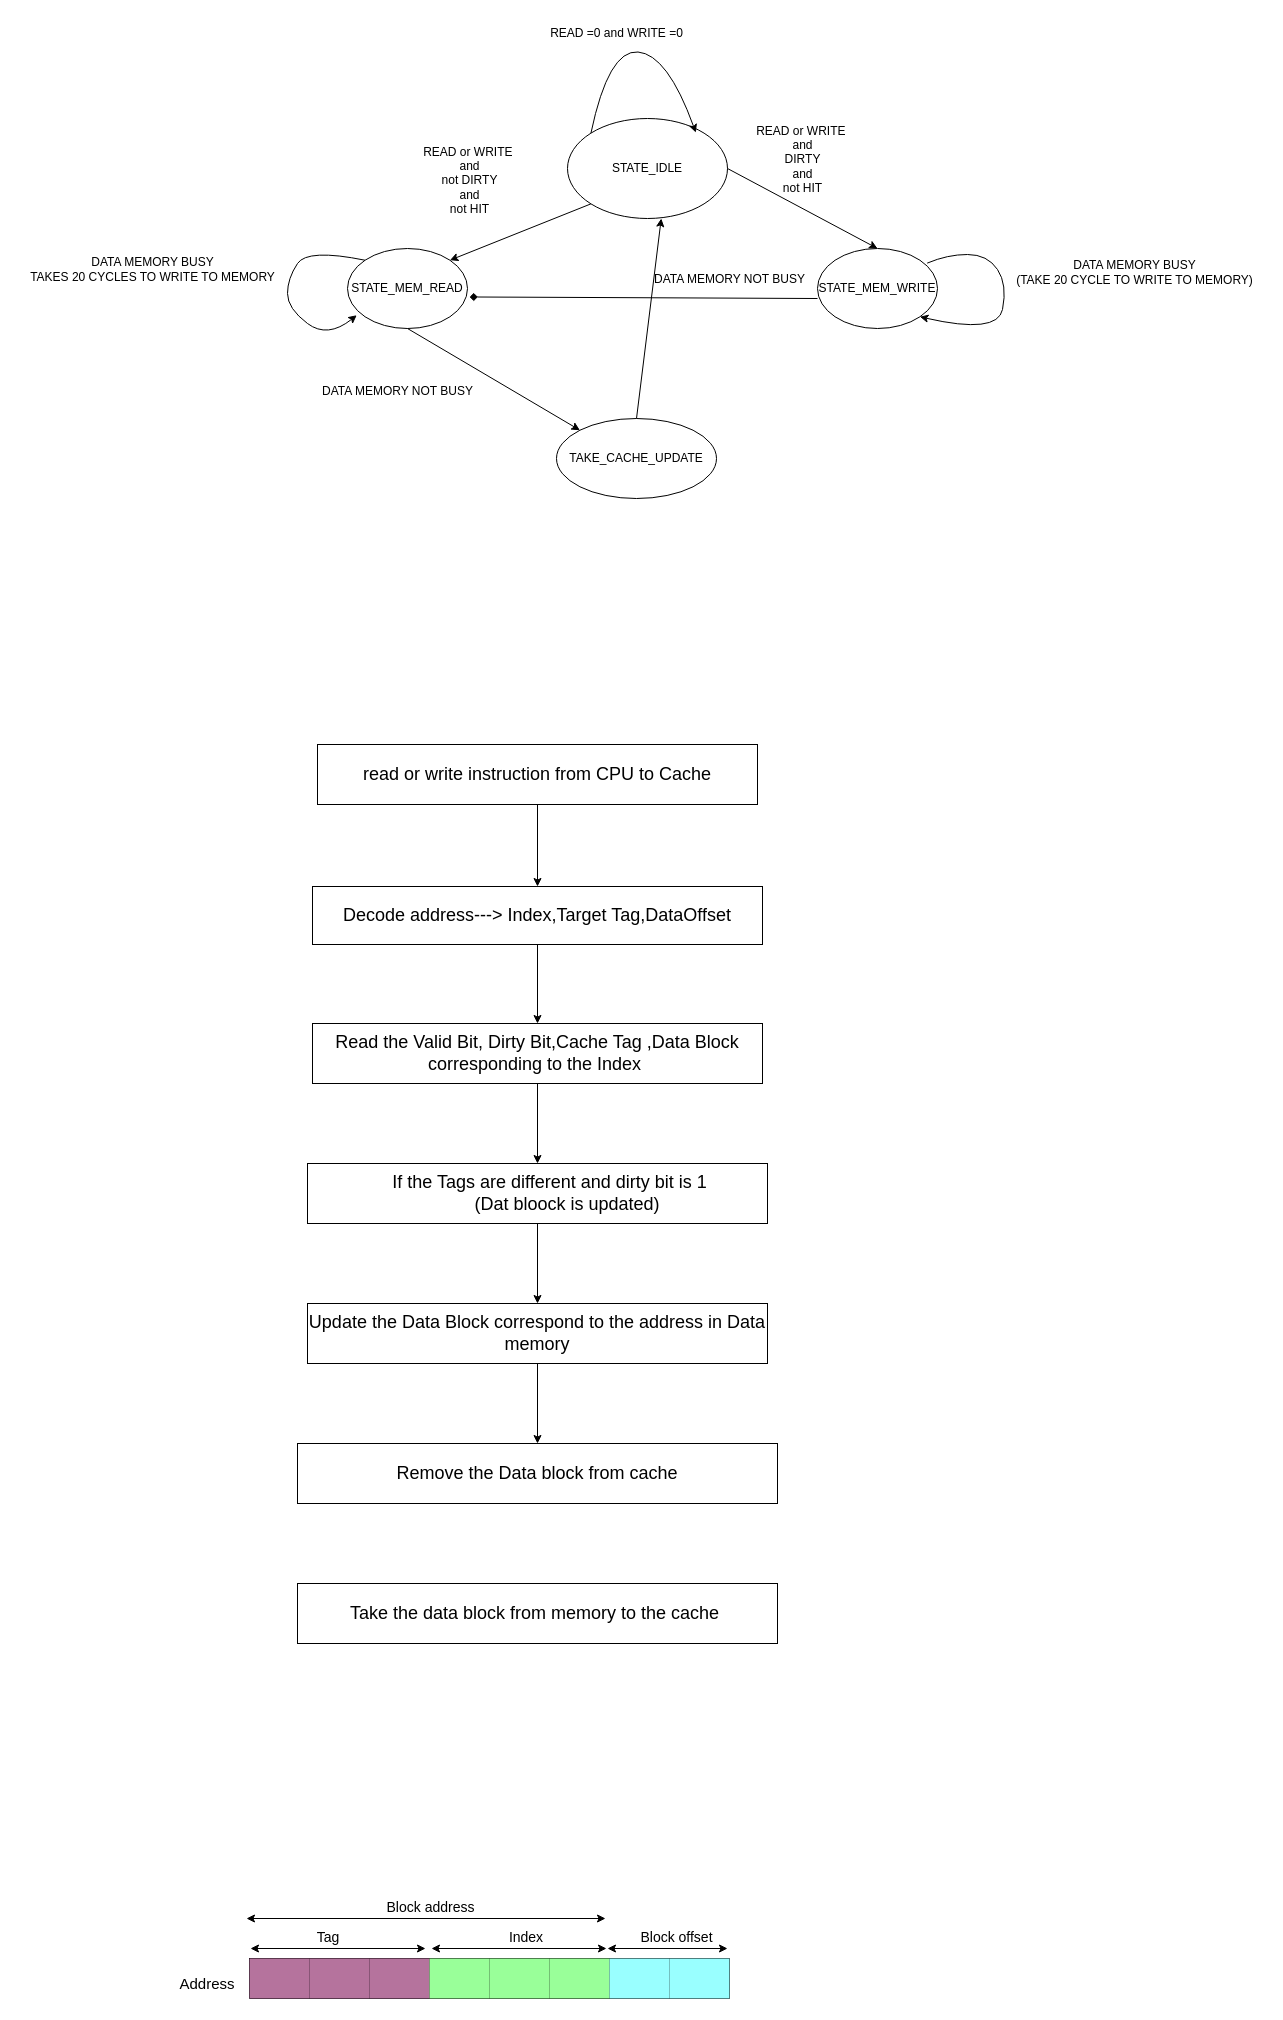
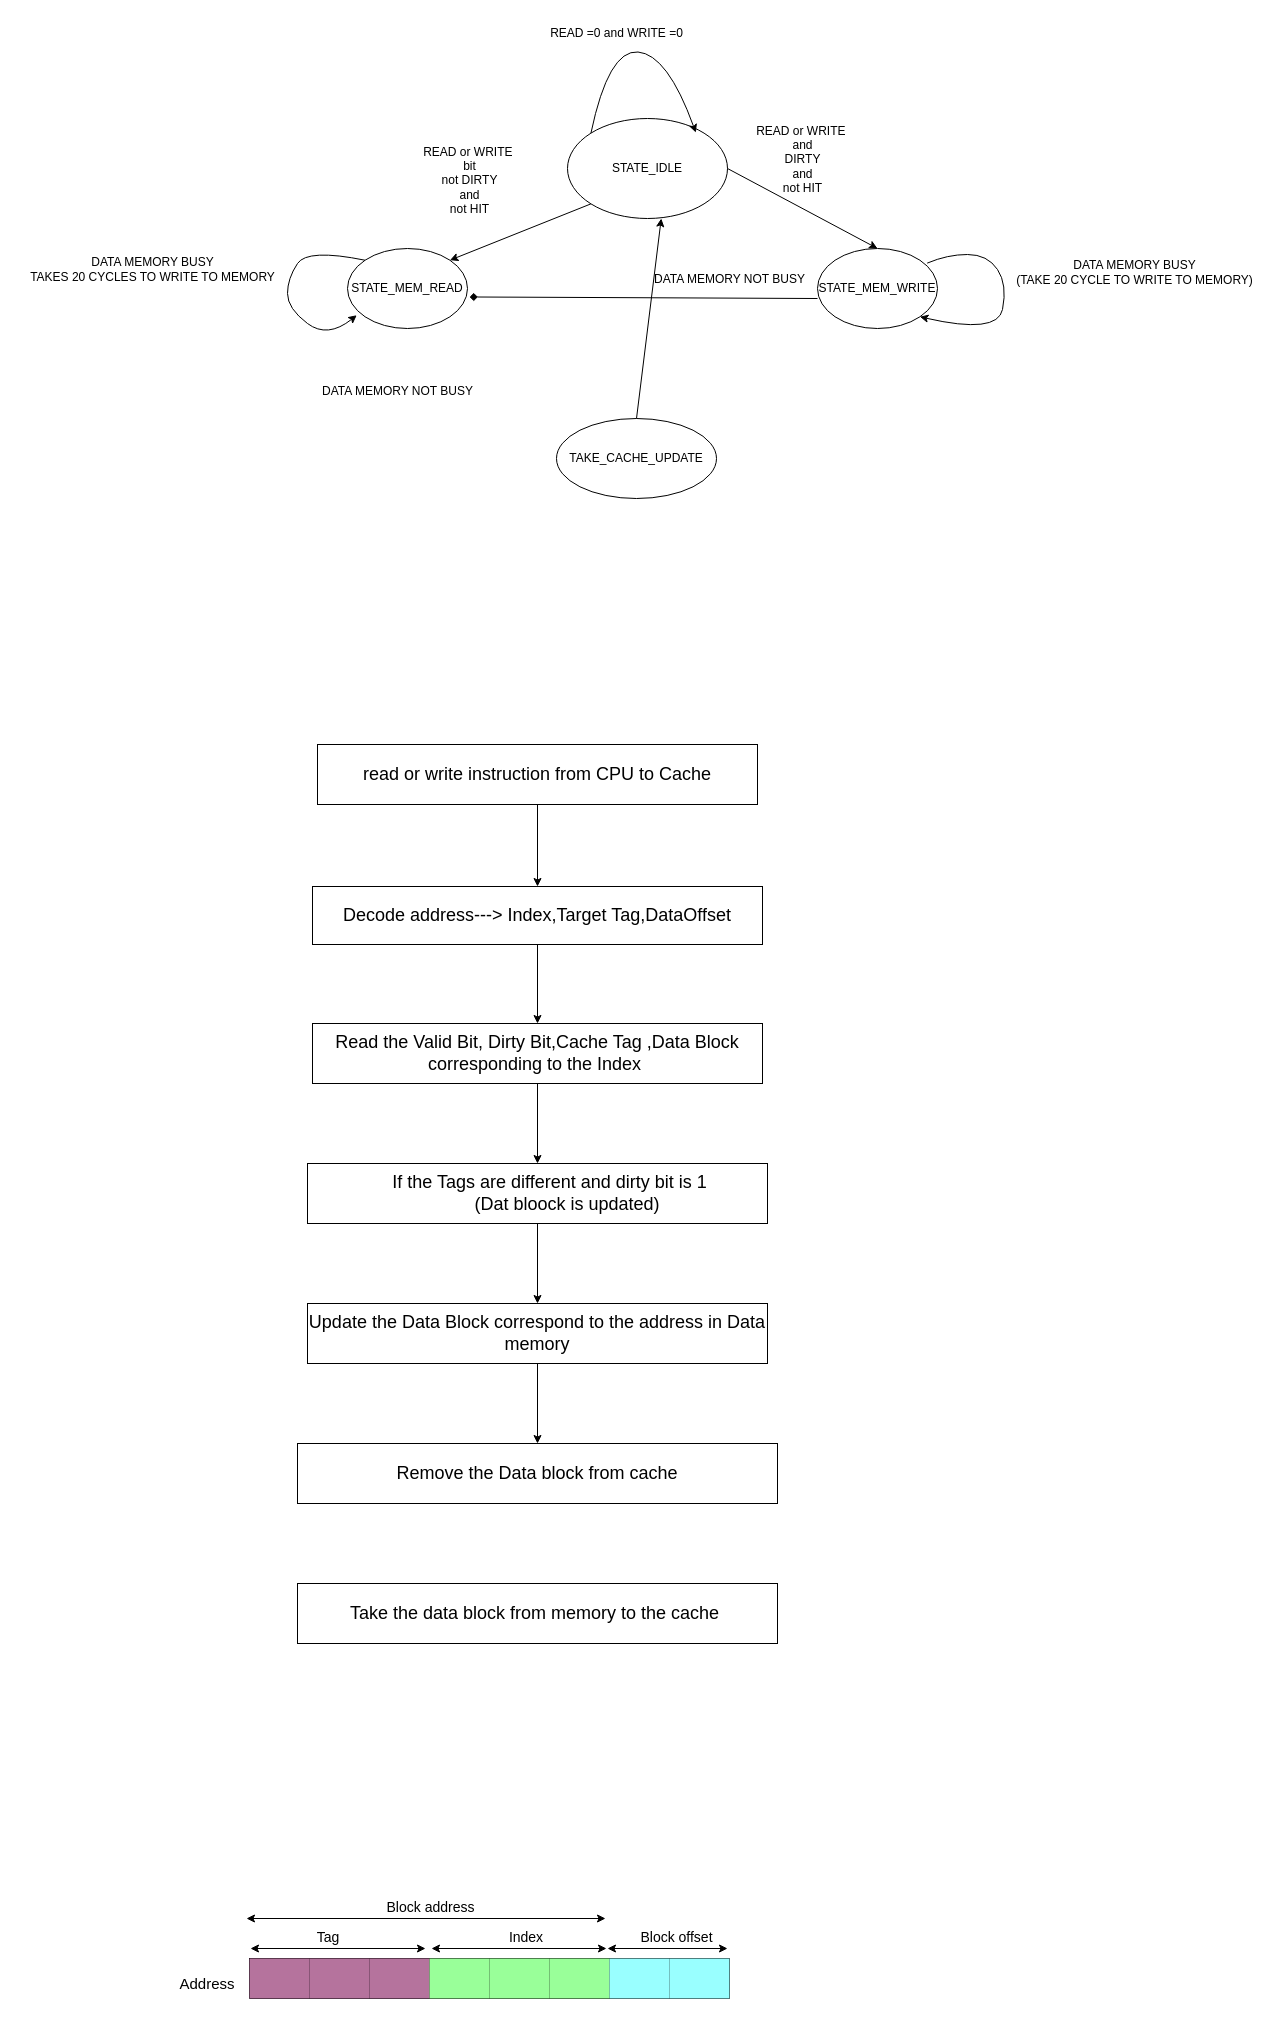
  <mxCell id="0" />
  <mxCell id="1" parent="0" />
  <mxCell id="2" value="STATE_IDLE" style="ellipse;whiteSpace=wrap;html=1;" parent="1" vertex="1"><mxGeometry x="567" y="118" width="160" height="100" as="geometry" /></mxCell>
  <mxCell id="3" value="STATE_MEM_READ" style="ellipse;whiteSpace=wrap;html=1;" parent="1" vertex="1"><mxGeometry x="347" y="248" width="120" height="80" as="geometry" /></mxCell>
  <mxCell id="4" value="STATE_MEM_WRITE" style="ellipse;whiteSpace=wrap;html=1;" parent="1" vertex="1"><mxGeometry x="817" y="248" width="120" height="80" as="geometry" /></mxCell>
  <mxCell id="5" value="TAKE_CACHE_UPDATE" style="ellipse;whiteSpace=wrap;html=1;" parent="1" vertex="1"><mxGeometry x="556" y="418" width="160" height="80" as="geometry" /></mxCell>
  <mxCell id="6" value="" style="endArrow=diamond;html=1;rounded=0;exitX=0;exitY=0.625;exitDx=0;exitDy=0;exitPerimeter=0;entryX=1.017;entryY=0.606;entryDx=0;entryDy=0;entryPerimeter=0;" parent="1" source="4" target="3" edge="1"><mxGeometry width="50" height="50" relative="1" as="geometry"><mxPoint x="637" y="468" as="sourcePoint" /><mxPoint x="687" y="418" as="targetPoint" /></mxGeometry></mxCell>
  <mxCell id="7" value="" style="endArrow=classic;html=1;rounded=0;exitX=0;exitY=1;exitDx=0;exitDy=0;entryX=1;entryY=0;entryDx=0;entryDy=0;" parent="1" source="2" target="3" edge="1"><mxGeometry width="50" height="50" relative="1" as="geometry"><mxPoint x="657" y="488" as="sourcePoint" /><mxPoint x="707" y="438" as="targetPoint" /></mxGeometry></mxCell>
- <mxCell id="8" value="" style="endArrow=classic;html=1;rounded=0;exitX=0.5;exitY=1;exitDx=0;exitDy=0;entryX=0;entryY=0;entryDx=0;entryDy=0;" parent="1" source="3" target="5" edge="1"><mxGeometry width="50" height="50" relative="1" as="geometry"><mxPoint x="657" y="488" as="sourcePoint" /><mxPoint x="707" y="438" as="targetPoint" /></mxGeometry></mxCell>
  <mxCell id="9" value="" style="endArrow=classic;html=1;rounded=0;exitX=0.5;exitY=0;exitDx=0;exitDy=0;entryX=0.586;entryY=1;entryDx=0;entryDy=0;entryPerimeter=0;" parent="1" source="5" target="2" edge="1"><mxGeometry width="50" height="50" relative="1" as="geometry"><mxPoint x="657" y="488" as="sourcePoint" /><mxPoint x="707" y="438" as="targetPoint" /></mxGeometry></mxCell>
  <mxCell id="10" value="" style="endArrow=classic;html=1;rounded=0;exitX=1;exitY=0.5;exitDx=0;exitDy=0;entryX=0.5;entryY=0;entryDx=0;entryDy=0;" parent="1" source="2" target="4" edge="1"><mxGeometry width="50" height="50" relative="1" as="geometry"><mxPoint x="647" y="418" as="sourcePoint" /><mxPoint x="697" y="368" as="targetPoint" /></mxGeometry></mxCell>
- <mxCell id="11" value="READ or WRITE&amp;nbsp;&lt;div&gt;and&lt;/div&gt;&lt;div&gt;not DIRTY&lt;/div&gt;&lt;div&gt;and&lt;/div&gt;&lt;div&gt;not HIT&lt;/div&gt;" style="text;html=1;align=center;verticalAlign=middle;resizable=0;points=[];autosize=1;strokeColor=none;fillColor=none;" parent="1" vertex="1"><mxGeometry x="409" y="135" width="120" height="90" as="geometry" /></mxCell>
+ <mxCell id="11" value="READ or WRITE&amp;nbsp;&lt;div&gt;bit&lt;/div&gt;&lt;div&gt;not DIRTY&lt;/div&gt;&lt;div&gt;and&lt;/div&gt;&lt;div&gt;not HIT&lt;/div&gt;" style="text;html=1;align=center;verticalAlign=middle;resizable=0;points=[];autosize=1;strokeColor=none;fillColor=none;" parent="1" vertex="1"><mxGeometry x="409" y="135" width="120" height="90" as="geometry" /></mxCell>
  <mxCell id="12" value="READ or WRITE&amp;nbsp;&lt;div&gt;and&lt;/div&gt;&lt;div&gt;&lt;span style=&quot;background-color: transparent; color: light-dark(rgb(0, 0, 0), rgb(255, 255, 255));&quot;&gt;DIRTY&lt;/span&gt;&lt;/div&gt;&lt;div&gt;and&lt;/div&gt;&lt;div&gt;not HIT&lt;/div&gt;" style="text;html=1;align=center;verticalAlign=middle;resizable=0;points=[];autosize=1;strokeColor=none;fillColor=none;" parent="1" vertex="1"><mxGeometry x="742" y="114" width="120" height="90" as="geometry" /></mxCell>
  <mxCell id="13" value="DATA MEMORY NOT BUSY" style="text;html=1;align=center;verticalAlign=middle;resizable=0;points=[];autosize=1;strokeColor=none;fillColor=none;" parent="1" vertex="1"><mxGeometry x="312" y="376" width="170" height="30" as="geometry" /></mxCell>
  <mxCell id="14" value="" style="curved=1;endArrow=classic;html=1;rounded=0;exitX=0;exitY=0;exitDx=0;exitDy=0;entryX=0.077;entryY=0.834;entryDx=0;entryDy=0;entryPerimeter=0;" parent="1" source="3" target="3" edge="1"><mxGeometry width="50" height="50" relative="1" as="geometry"><mxPoint x="407" y="328" as="sourcePoint" /><mxPoint x="337" y="338" as="targetPoint" /><Array as="points"><mxPoint x="307" y="248" /><mxPoint x="287" y="278" /><mxPoint x="287" y="308" /><mxPoint x="327" y="338" /></Array></mxGeometry></mxCell>
  <mxCell id="15" value="DATA MEMORY BUSY&lt;div&gt;TAKES 20 CYCLES TO WRITE TO MEMORY&lt;/div&gt;" style="text;html=1;align=center;verticalAlign=middle;resizable=0;points=[];autosize=1;strokeColor=none;fillColor=none;" parent="1" vertex="1"><mxGeometry x="20" y="248" width="263" height="41" as="geometry" /></mxCell>
  <mxCell id="16" value="" style="curved=1;endArrow=classic;html=1;rounded=0;exitX=0.914;exitY=0.183;exitDx=0;exitDy=0;exitPerimeter=0;entryX=1;entryY=1;entryDx=0;entryDy=0;" parent="1" source="4" target="4" edge="1"><mxGeometry width="50" height="50" relative="1" as="geometry"><mxPoint x="857" y="264" as="sourcePoint" /><mxPoint x="907" y="214" as="targetPoint" /><Array as="points"><mxPoint x="947" y="254" /><mxPoint x="987" y="254" /><mxPoint x="1007" y="284" /><mxPoint x="997" y="334" /></Array></mxGeometry></mxCell>
  <mxCell id="17" value="DATA MEMORY BUSY&lt;div&gt;(TAKE 20 CYCLE TO WRITE TO MEMORY)&lt;/div&gt;" style="text;html=1;align=center;verticalAlign=middle;resizable=0;points=[];autosize=1;strokeColor=none;fillColor=none;" parent="1" vertex="1"><mxGeometry x="1006" y="251" width="255" height="41" as="geometry" /></mxCell>
  <mxCell id="18" value="" style="edgeStyle=orthogonalEdgeStyle;rounded=0;orthogonalLoop=1;jettySize=auto;html=1;" parent="1" source="19" target="21" edge="1"><mxGeometry relative="1" as="geometry" /></mxCell>
  <mxCell id="19" value="&lt;font style=&quot;font-size: 18px;&quot;&gt;read or write instruction from CPU to Cache&lt;/font&gt;" style="rounded=0;whiteSpace=wrap;html=1;" parent="1" vertex="1"><mxGeometry x="317" y="744" width="440" height="60" as="geometry" /></mxCell>
  <mxCell id="20" value="" style="edgeStyle=orthogonalEdgeStyle;rounded=0;orthogonalLoop=1;jettySize=auto;html=1;" parent="1" source="21" target="23" edge="1"><mxGeometry relative="1" as="geometry" /></mxCell>
  <mxCell id="21" value="&lt;font style=&quot;font-size: 18px;&quot;&gt;Decode address---&amp;gt; Index,Target Tag,DataOffset&lt;/font&gt;" style="whiteSpace=wrap;html=1;rounded=0;" parent="1" vertex="1"><mxGeometry x="312" y="886" width="450" height="58" as="geometry" /></mxCell>
  <mxCell id="22" value="" style="edgeStyle=orthogonalEdgeStyle;rounded=0;orthogonalLoop=1;jettySize=auto;html=1;" parent="1" source="23" target="25" edge="1"><mxGeometry relative="1" as="geometry" /></mxCell>
  <mxCell id="23" value="&lt;font style=&quot;font-size: 18px;&quot;&gt;Read the Valid Bit, Dirty Bit,Cache Tag ,Data Block corresponding to the Index&amp;nbsp;&lt;/font&gt;" style="whiteSpace=wrap;html=1;rounded=0;" parent="1" vertex="1"><mxGeometry x="312" y="1023" width="450" height="60" as="geometry" /></mxCell>
  <mxCell id="24" value="" style="edgeStyle=orthogonalEdgeStyle;rounded=0;orthogonalLoop=1;jettySize=auto;html=1;" parent="1" source="25" target="27" edge="1"><mxGeometry relative="1" as="geometry" /></mxCell>
  <mxCell id="25" value="&lt;font style=&quot;font-size: 18px;&quot;&gt;&amp;nbsp; &amp;nbsp; &amp;nbsp; &amp;nbsp; &amp;nbsp; &amp;nbsp; &amp;nbsp; &amp;nbsp; If the Tags are different and dirty bit is 1&amp;nbsp; &amp;nbsp; &amp;nbsp; &amp;nbsp; &amp;nbsp; &amp;nbsp; &amp;nbsp; &amp;nbsp; &amp;nbsp; &amp;nbsp; &amp;nbsp; &amp;nbsp; (Dat bloock is updated)&lt;/font&gt;" style="whiteSpace=wrap;html=1;rounded=0;" parent="1" vertex="1"><mxGeometry x="307" y="1163" width="460" height="60" as="geometry" /></mxCell>
  <mxCell id="26" value="" style="edgeStyle=orthogonalEdgeStyle;rounded=0;orthogonalLoop=1;jettySize=auto;html=1;" parent="1" source="27" target="28" edge="1"><mxGeometry relative="1" as="geometry" /></mxCell>
  <mxCell id="27" value="&lt;font style=&quot;font-size: 18px;&quot;&gt;Update the Data Block correspond to the address in Data memory&lt;/font&gt;" style="whiteSpace=wrap;html=1;rounded=0;" parent="1" vertex="1"><mxGeometry x="307" y="1303" width="460" height="60" as="geometry" /></mxCell>
  <mxCell id="28" value="&lt;font style=&quot;font-size: 18px;&quot;&gt;Remove the Data block from cache&lt;/font&gt;" style="whiteSpace=wrap;html=1;rounded=0;" parent="1" vertex="1"><mxGeometry x="297" y="1443" width="480" height="60" as="geometry" /></mxCell>
  <mxCell id="29" value="&lt;font style=&quot;font-size: 18px;&quot;&gt;Take the data block from memory to the cache&amp;nbsp;&lt;/font&gt;" style="whiteSpace=wrap;html=1;rounded=0;" parent="1" vertex="1"><mxGeometry x="297" y="1583" width="480" height="60" as="geometry" /></mxCell>
  <mxCell id="30" value="" style="shape=table;startSize=0;container=1;collapsible=0;childLayout=tableLayout;" parent="1" vertex="1"><mxGeometry x="249" y="1958" width="480" height="40" as="geometry" /></mxCell>
  <mxCell id="31" value="" style="shape=tableRow;horizontal=0;startSize=0;swimlaneHead=0;swimlaneBody=0;strokeColor=inherit;top=0;left=0;bottom=0;right=0;collapsible=0;dropTarget=0;fillColor=none;points=[[0,0.5],[1,0.5]];portConstraint=eastwest;" parent="30" vertex="1"><mxGeometry width="480" height="40" as="geometry" /></mxCell>
  <mxCell id="32" value="" style="shape=partialRectangle;html=1;whiteSpace=wrap;connectable=0;strokeColor=#82b366;overflow=hidden;fillColor=#B5739D;top=0;left=0;bottom=0;right=0;pointerEvents=1;" parent="31" vertex="1"><mxGeometry width="60" height="40" as="geometry"><mxRectangle width="60" height="40" as="alternateBounds" /></mxGeometry></mxCell>
  <mxCell id="33" value="" style="shape=partialRectangle;html=1;whiteSpace=wrap;connectable=0;strokeColor=#82b366;overflow=hidden;fillColor=#B5739D;top=0;left=0;bottom=0;right=0;pointerEvents=1;" parent="31" vertex="1"><mxGeometry x="60" width="60" height="40" as="geometry"><mxRectangle width="60" height="40" as="alternateBounds" /></mxGeometry></mxCell>
  <mxCell id="34" value="" style="shape=partialRectangle;html=1;whiteSpace=wrap;connectable=0;strokeColor=#82b366;overflow=hidden;fillColor=#B5739D;top=0;left=0;bottom=0;right=0;pointerEvents=1;" parent="31" vertex="1"><mxGeometry x="120" width="60" height="40" as="geometry"><mxRectangle width="60" height="40" as="alternateBounds" /></mxGeometry></mxCell>
  <mxCell id="35" value="" style="shape=partialRectangle;html=1;whiteSpace=wrap;connectable=0;strokeColor=#d6b656;overflow=hidden;fillColor=#99FF99;top=0;left=0;bottom=0;right=0;pointerEvents=1;" parent="31" vertex="1"><mxGeometry x="180" width="60" height="40" as="geometry"><mxRectangle width="60" height="40" as="alternateBounds" /></mxGeometry></mxCell>
  <mxCell id="36" value="" style="shape=partialRectangle;html=1;whiteSpace=wrap;connectable=0;strokeColor=#d6b656;overflow=hidden;fillColor=#99FF99;top=0;left=0;bottom=0;right=0;pointerEvents=1;" parent="31" vertex="1"><mxGeometry x="240" width="60" height="40" as="geometry"><mxRectangle width="60" height="40" as="alternateBounds" /></mxGeometry></mxCell>
  <mxCell id="37" value="" style="shape=partialRectangle;html=1;whiteSpace=wrap;connectable=0;strokeColor=#d6b656;overflow=hidden;fillColor=#99FF99;top=0;left=0;bottom=0;right=0;pointerEvents=1;" parent="31" vertex="1"><mxGeometry x="300" width="60" height="40" as="geometry"><mxRectangle width="60" height="40" as="alternateBounds" /></mxGeometry></mxCell>
  <mxCell id="38" value="" style="shape=partialRectangle;html=1;whiteSpace=wrap;connectable=0;strokeColor=#6c8ebf;overflow=hidden;fillColor=#99FFFF;top=0;left=0;bottom=0;right=0;pointerEvents=1;" parent="31" vertex="1"><mxGeometry x="360" width="60" height="40" as="geometry"><mxRectangle width="60" height="40" as="alternateBounds" /></mxGeometry></mxCell>
  <mxCell id="39" value="" style="shape=partialRectangle;html=1;whiteSpace=wrap;connectable=0;overflow=hidden;top=0;left=0;bottom=0;right=0;pointerEvents=1;fillColor=#99FFFF;strokeColor=#6c8ebf;" parent="31" vertex="1"><mxGeometry x="420" width="60" height="40" as="geometry"><mxRectangle width="60" height="40" as="alternateBounds" /></mxGeometry></mxCell>
  <mxCell id="40" value="&lt;font style=&quot;font-size: 15px;&quot;&gt;Address&lt;/font&gt;" style="text;html=1;align=center;verticalAlign=middle;whiteSpace=wrap;rounded=0;" parent="1" vertex="1"><mxGeometry x="177" y="1968" width="60" height="30" as="geometry" /></mxCell>
  <mxCell id="41" value="" style="endArrow=classic;startArrow=classic;html=1;rounded=0;edgeStyle=orthogonalEdgeStyle;" parent="1" edge="1"><mxGeometry width="50" height="50" relative="1" as="geometry"><mxPoint x="250" y="1948" as="sourcePoint" /><mxPoint x="425" y="1948" as="targetPoint" /></mxGeometry></mxCell>
  <mxCell id="42" value="" style="endArrow=classic;startArrow=classic;html=1;rounded=0;edgeStyle=orthogonalEdgeStyle;" parent="1" edge="1"><mxGeometry width="50" height="50" relative="1" as="geometry"><mxPoint x="431" y="1948" as="sourcePoint" /><mxPoint x="606" y="1948" as="targetPoint" /></mxGeometry></mxCell>
  <mxCell id="43" value="" style="endArrow=classic;startArrow=classic;html=1;rounded=0;" parent="1" edge="1"><mxGeometry width="50" height="50" relative="1" as="geometry"><mxPoint x="607" y="1948" as="sourcePoint" /><mxPoint x="727" y="1948" as="targetPoint" /></mxGeometry></mxCell>
  <mxCell id="44" value="&lt;font style=&quot;font-size: 14px;&quot;&gt;Tag&lt;/font&gt;" style="text;html=1;align=center;verticalAlign=middle;whiteSpace=wrap;rounded=0;" parent="1" vertex="1"><mxGeometry x="298" y="1922" width="60" height="30" as="geometry" /></mxCell>
  <mxCell id="45" value="&lt;font style=&quot;font-size: 14px;&quot;&gt;Index&lt;/font&gt;" style="text;html=1;align=center;verticalAlign=middle;whiteSpace=wrap;rounded=0;" parent="1" vertex="1"><mxGeometry x="496" y="1922" width="60" height="30" as="geometry" /></mxCell>
  <mxCell id="46" value="&lt;font style=&quot;font-size: 14px;&quot;&gt;Block offset&lt;/font&gt;" style="text;html=1;align=center;verticalAlign=middle;whiteSpace=wrap;rounded=0;" parent="1" vertex="1"><mxGeometry x="629" y="1922" width="95" height="30" as="geometry" /></mxCell>
  <mxCell id="47" value="" style="endArrow=classic;startArrow=classic;html=1;rounded=0;edgeStyle=elbowEdgeStyle;elbow=vertical;" parent="1" edge="1"><mxGeometry width="50" height="50" relative="1" as="geometry"><mxPoint x="246" y="1918" as="sourcePoint" /><mxPoint x="605" y="1918" as="targetPoint" /></mxGeometry></mxCell>
  <mxCell id="48" value="&lt;font style=&quot;font-size: 14px;&quot;&gt;Block address&lt;/font&gt;" style="text;html=1;align=center;verticalAlign=middle;whiteSpace=wrap;rounded=0;" parent="1" vertex="1"><mxGeometry x="383" y="1892" width="95" height="30" as="geometry" /></mxCell>
  <mxCell id="49" value="" style="curved=1;endArrow=classic;html=1;rounded=0;exitX=0;exitY=0;exitDx=0;exitDy=0;entryX=0.802;entryY=0.141;entryDx=0;entryDy=0;entryPerimeter=0;" parent="1" source="2" target="2" edge="1"><mxGeometry width="50" height="50" relative="1" as="geometry"><mxPoint x="593" y="265" as="sourcePoint" /><mxPoint x="643" y="215" as="targetPoint" /><Array as="points"><mxPoint x="608" y="49" /><mxPoint x="667" y="54" /></Array></mxGeometry></mxCell>
  <mxCell id="50" value="READ =0 and WRITE =0" style="text;html=1;align=center;verticalAlign=middle;resizable=0;points=[];autosize=1;strokeColor=none;fillColor=none;" parent="1" vertex="1"><mxGeometry x="540" y="20" width="151" height="26" as="geometry" /></mxCell>
  <mxCell id="51" value="DATA MEMORY NOT BUSY" style="text;html=1;align=center;verticalAlign=middle;resizable=0;points=[];autosize=1;strokeColor=none;fillColor=none;" parent="1" vertex="1"><mxGeometry x="644" y="266" width="169" height="26" as="geometry" /></mxCell>
